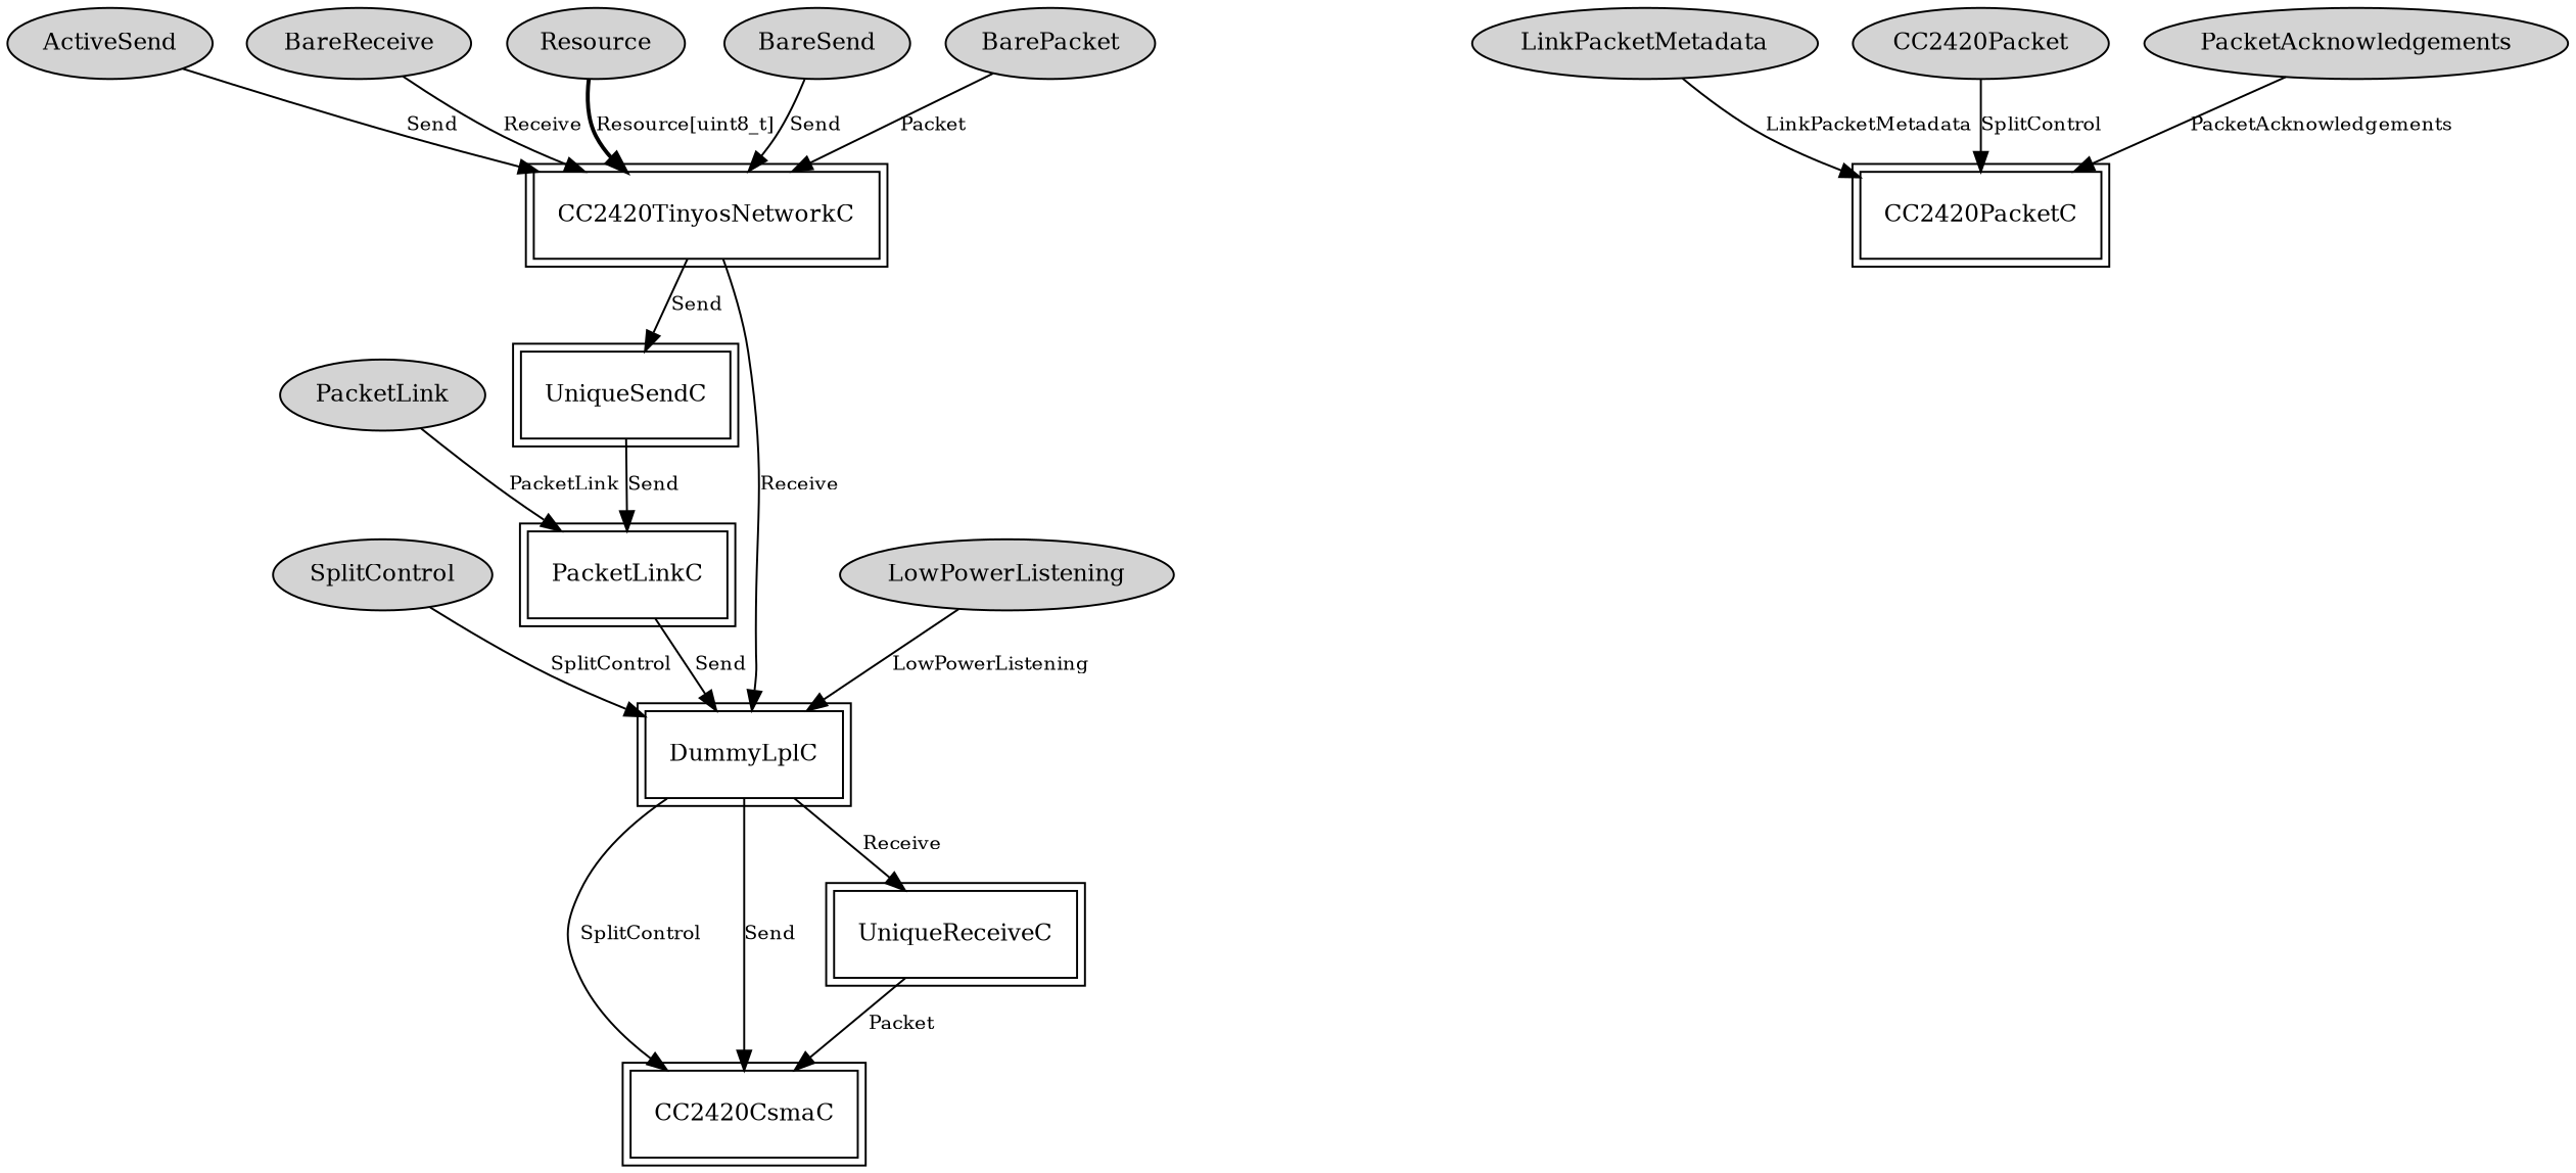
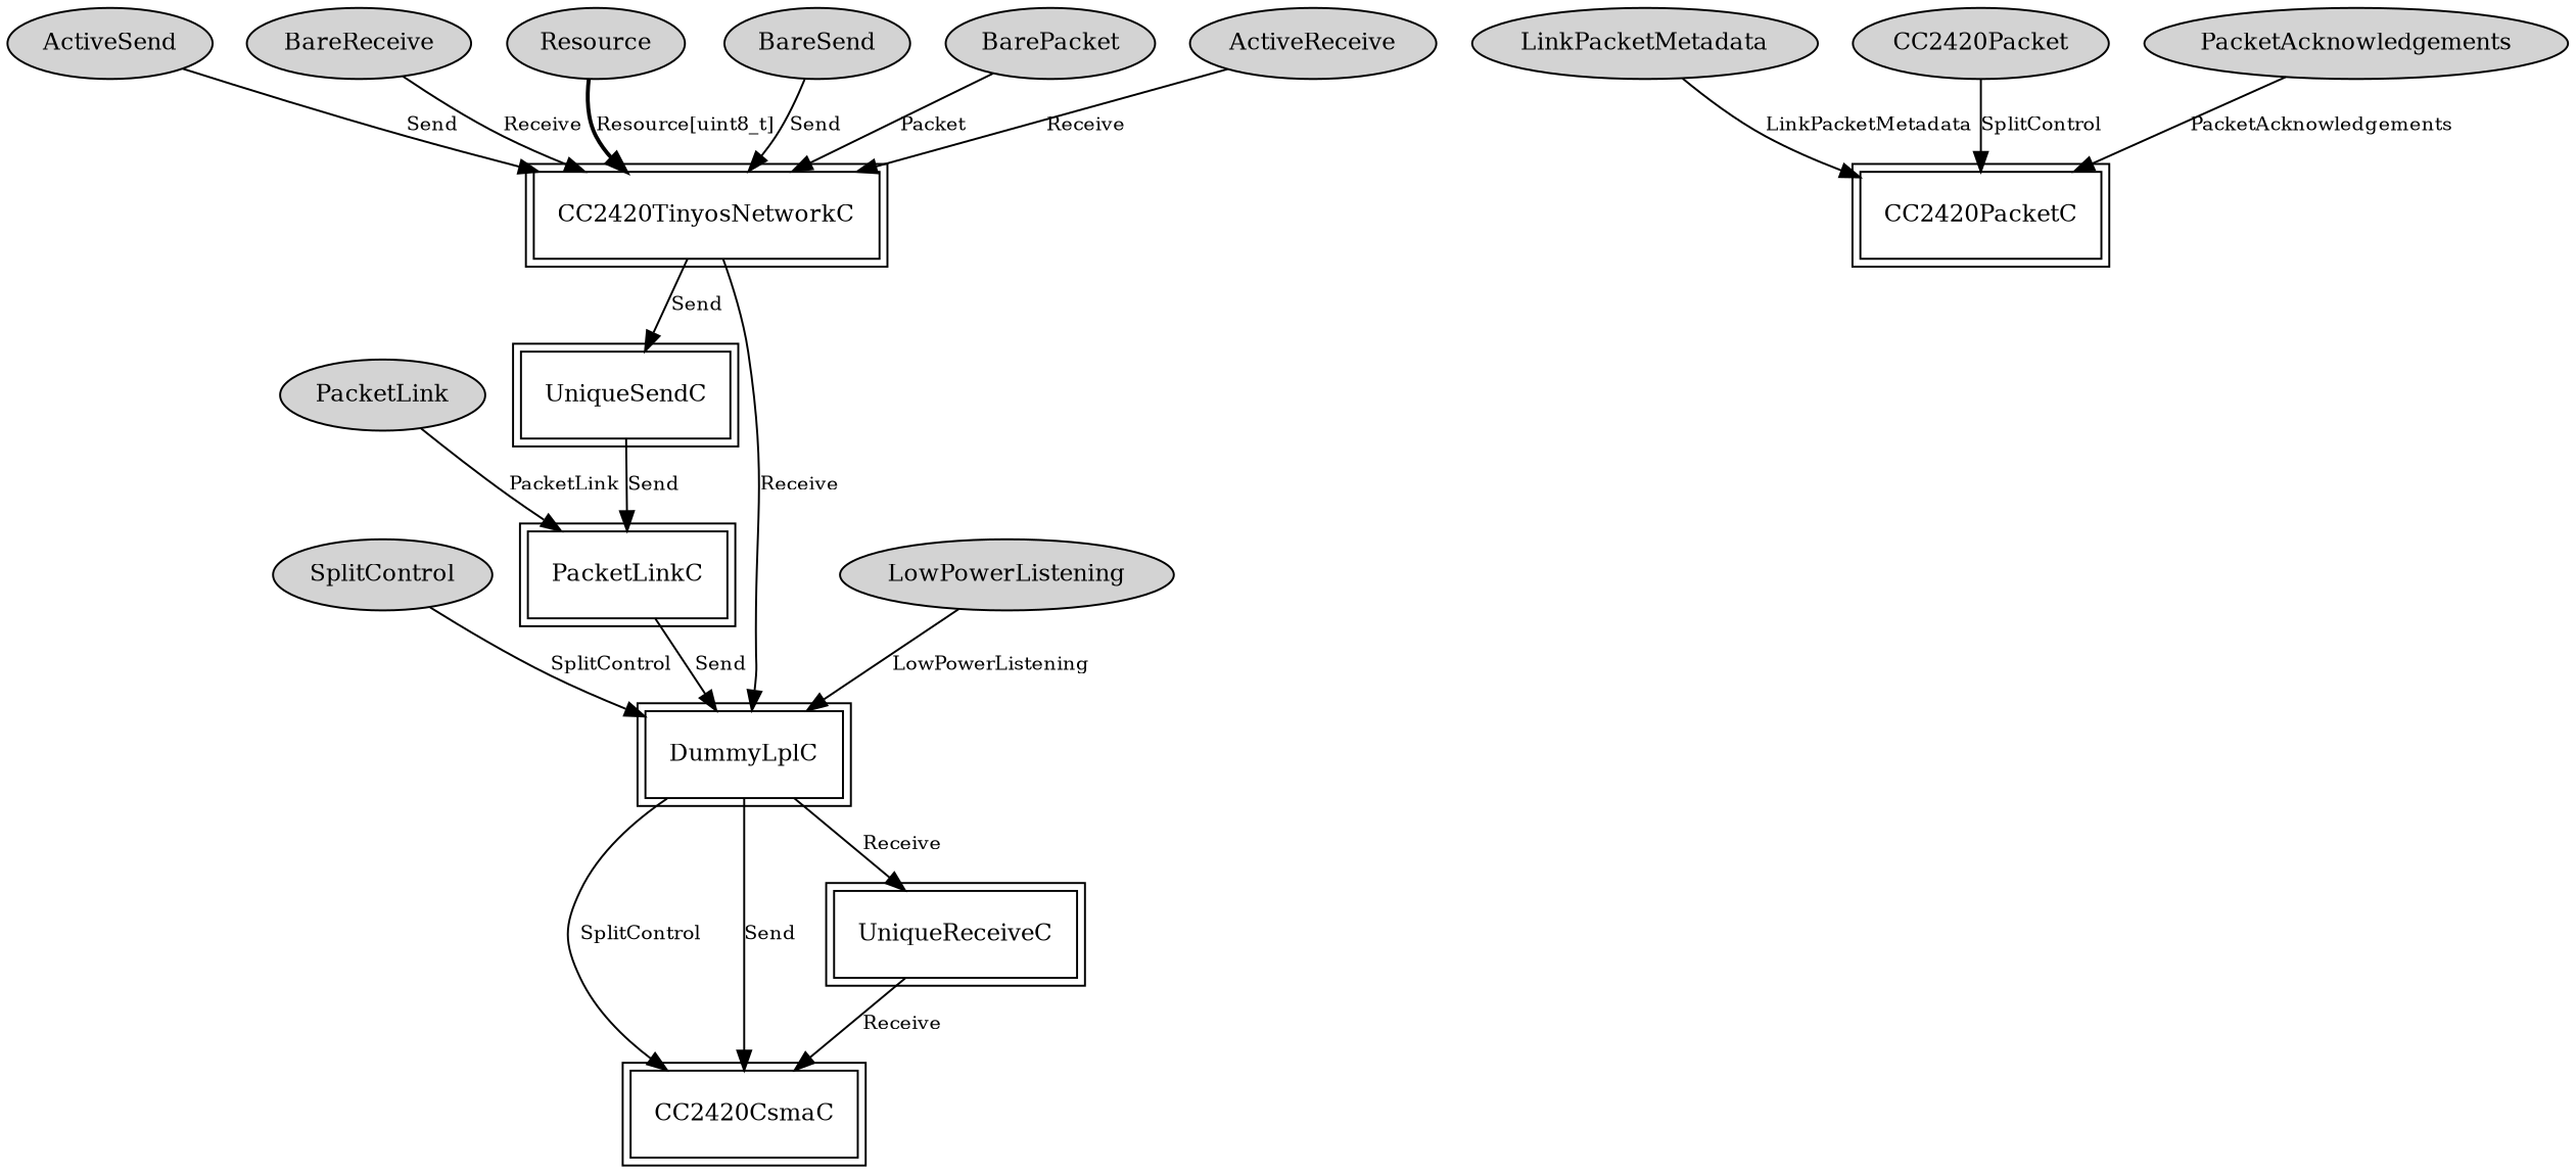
  digraph {
    node [fontsize=12 shape=ellipse style=filled]
    edge [fontsize=10]
    n1 [label=SplitControl]
    DummyLplC [peripheries=2 shape=box style=""]
    CC2420CsmaC [peripheries=2 shape=box style=""]
    UniqueReceiveC [peripheries=2 shape=box style=""]
    n5 [label=LinkPacketMetadata]
    CC2420PacketC [peripheries=2 shape=box style=""]
    n7 [label=PacketLink]
    PacketLinkC [peripheries=2 shape=box style=""]
    n9 [label=CC2420Packet]
    n10 [label=ActiveSend]
    CC2420TinyosNetworkC [peripheries=2 shape=box style=""]
    UniqueSendC [peripheries=2 shape=box style=""]
    n13 [label=LowPowerListening]
    n14 [label=BareReceive]
    n15 [label=PacketAcknowledgements]
    n16 [label=Resource]
    n17 [label=BareSend]
    n18 [label=BarePacket]
+   n19 [label=ActiveReceive]
    n1 -> DummyLplC [label=SplitControl]
    DummyLplC -> CC2420CsmaC [label=SplitControl]
    DummyLplC -> CC2420CsmaC [label=Send]
    DummyLplC -> UniqueReceiveC [label=Receive]
-   UniqueReceiveC -> CC2420CsmaC [label=Packet]
+   UniqueReceiveC -> CC2420CsmaC [label=Receive]
    n5 -> CC2420PacketC [label=LinkPacketMetadata]
    n7 -> PacketLinkC [label=PacketLink]
    PacketLinkC -> DummyLplC [label=Send]
    n9 -> CC2420PacketC [label=SplitControl]
    n10 -> CC2420TinyosNetworkC [label=Send]
    CC2420TinyosNetworkC -> DummyLplC [label=Receive]
    CC2420TinyosNetworkC -> UniqueSendC [label=Send]
    UniqueSendC -> PacketLinkC [label=Send]
    n13 -> DummyLplC [label=LowPowerListening]
    n14 -> CC2420TinyosNetworkC [label=Receive]
    n15 -> CC2420PacketC [label=PacketAcknowledgements]
    n16 -> CC2420TinyosNetworkC [label="Resource[uint8_t]" style=bold]
    n17 -> CC2420TinyosNetworkC [label=Send]
    n18 -> CC2420TinyosNetworkC [label=Packet]
+   n19 -> CC2420TinyosNetworkC [label=Receive]
  }
